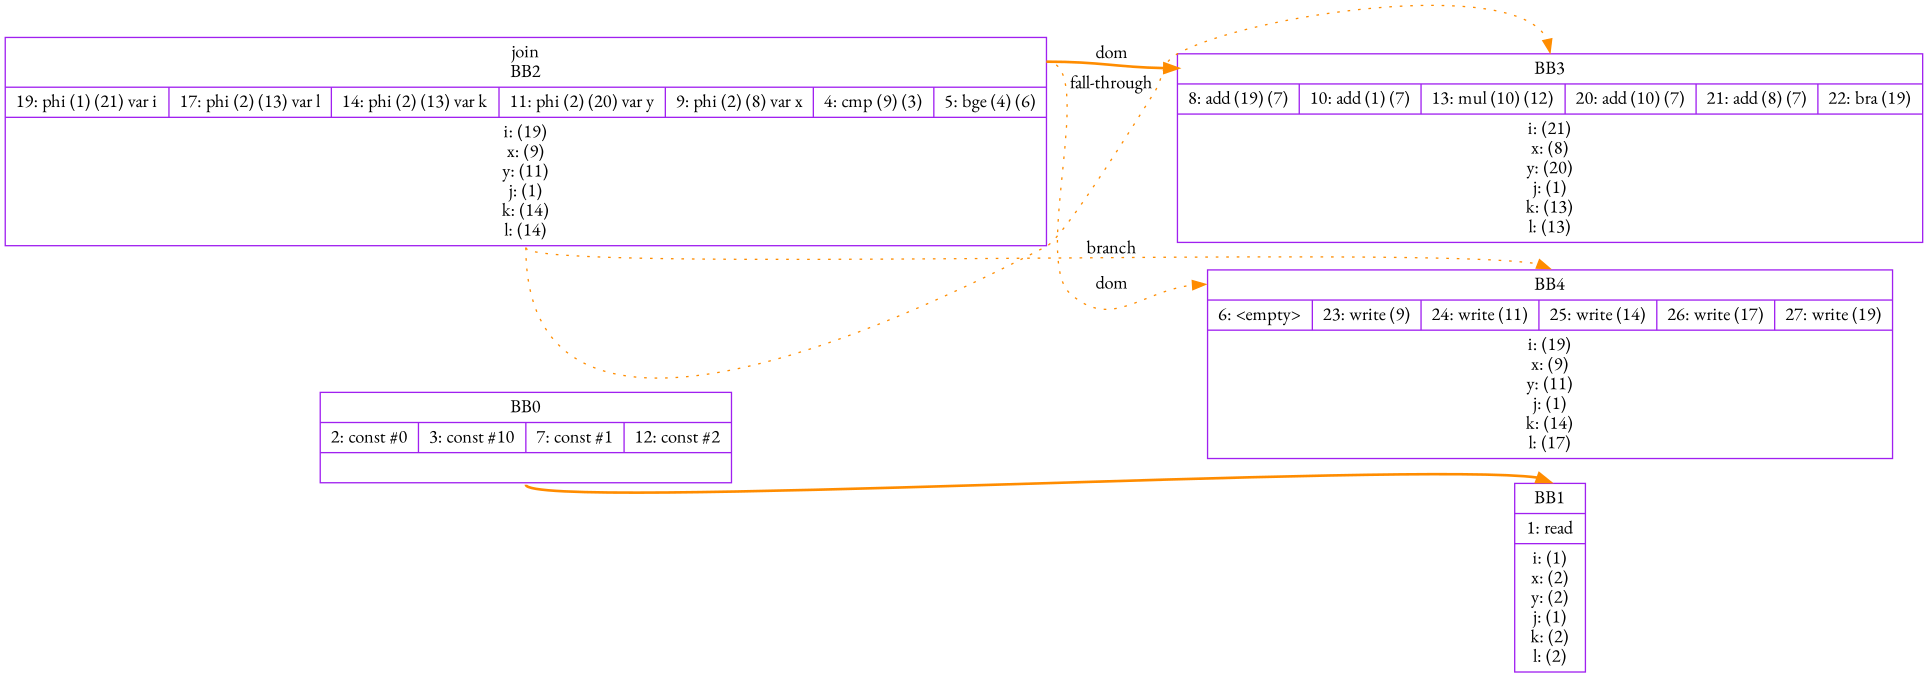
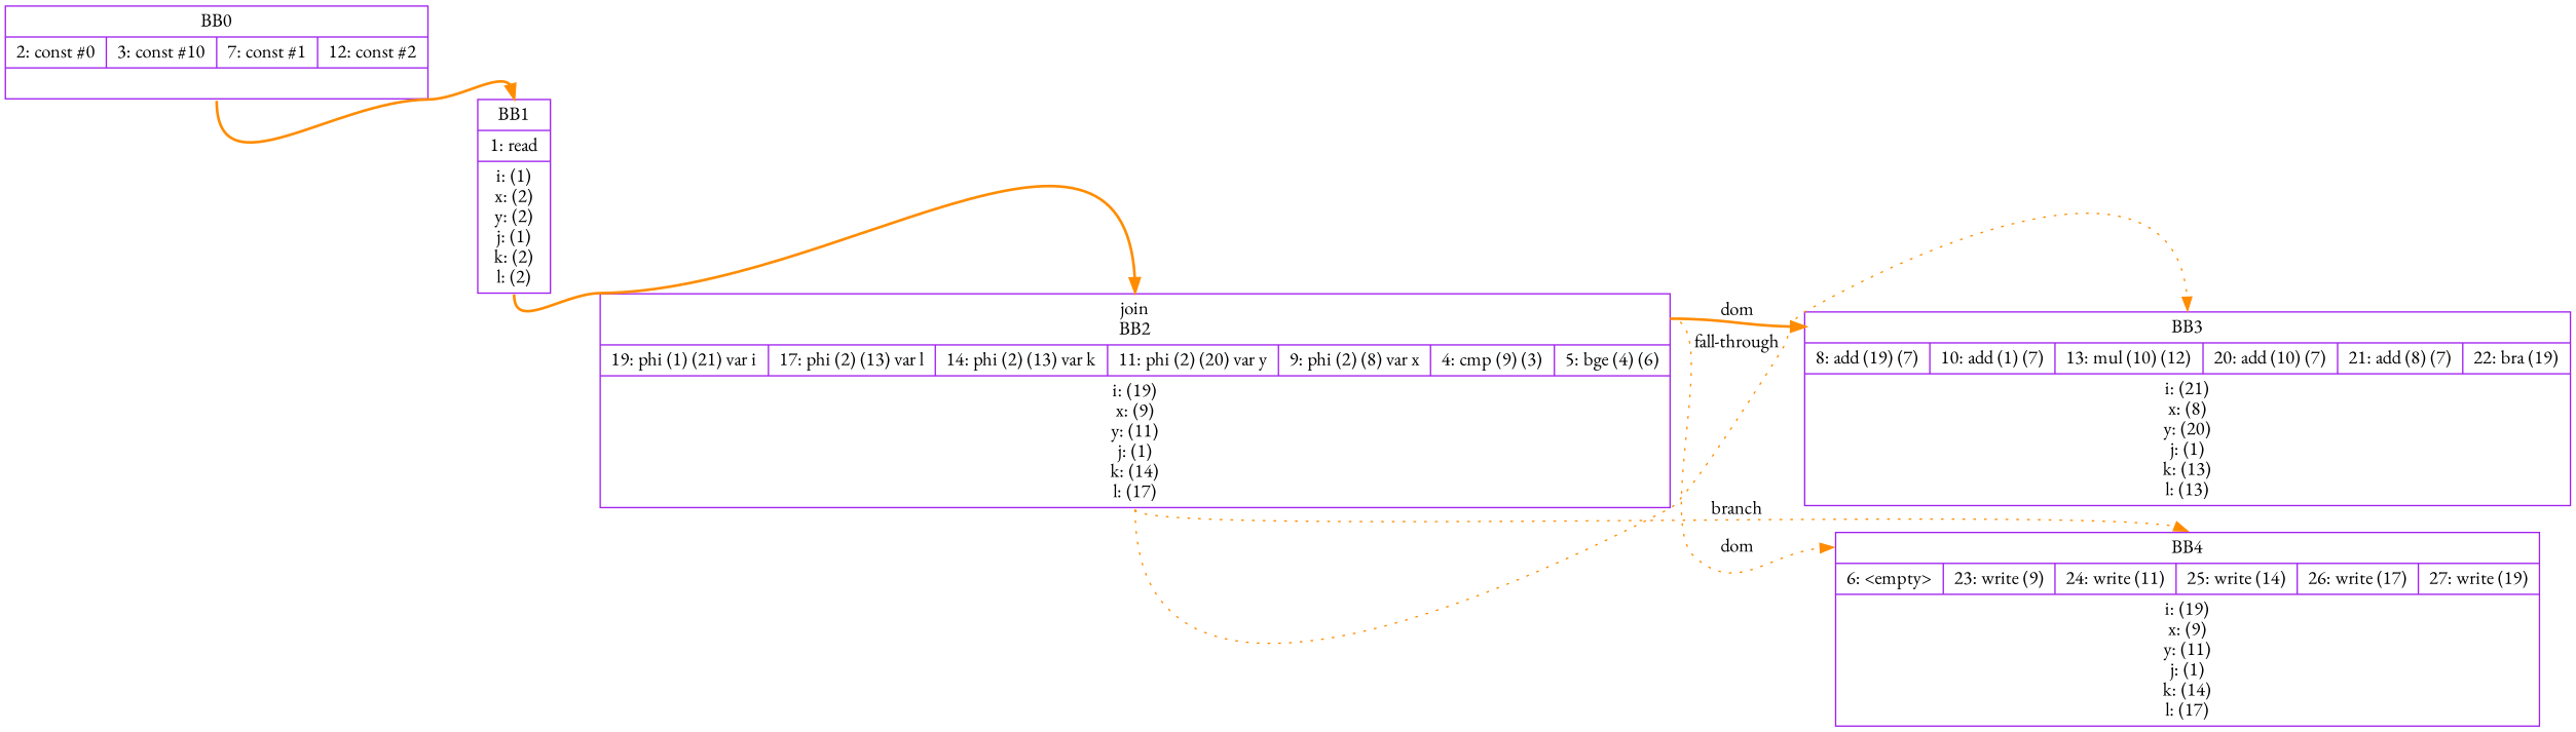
  digraph {
    fontname="EB Garamond"
    rankdir=LR
    node [color=purple fontname="EB Garamond" shape=record]
    edge [color=darkorange fontname="EB Garamond" headport=n style=bold tailport=s]
    n1 [label="<b>BB0|{2: const #0|3: const #10|7: const #1|12: const #2}|"]
    n2 [label="<b>BB1|{1: read}|i: (1)\nx: (2)\ny: (2)\nj: (1)\nk: (2)\nl: (2)\n"]
-   n3 [label="<b>join\nBB2|{19: phi (1) (21) var i|17: phi (2) (13) var l|14: phi (2) (13) var k|11: phi (2) (20) var y|9: phi (2) (8) var x|4: cmp (9) (3)|5: bge (4) (6)}|i: (19)\nx: (9)\ny: (11)\nj: (1)\nk: (14)\nl: (14)\n"]
+   n3 [label="<b>join\nBB2|{19: phi (1) (21) var i|17: phi (2) (13) var l|14: phi (2) (13) var k|11: phi (2) (20) var y|9: phi (2) (8) var x|4: cmp (9) (3)|5: bge (4) (6)}|i: (19)\nx: (9)\ny: (11)\nj: (1)\nk: (14)\nl: (17)\n"]
    n4 [label="<b>BB3|{8: add (19) (7)|10: add (1) (7)|13: mul (10) (12)|20: add (10) (7)|21: add (8) (7)|22: bra (19)}|i: (21)\nx: (8)\ny: (20)\nj: (1)\nk: (13)\nl: (13)\n"]
    n5 [label="<b>BB4|{6: \<empty\>|23: write (9)|24: write (11)|25: write (14)|26: write (17)|27: write (19)}|i: (19)\nx: (9)\ny: (11)\nj: (1)\nk: (14)\nl: (17)\n"]
    n1 -> n2
+   n2 -> n3
    n3 -> n4 [headport=b label=dom tailport=b]
    n3 -> n4 [label="fall-through" style=dotted]
    n3 -> n5 [headport=b label=dom style=dotted tailport=b]
    n3 -> n5 [label=branch style=dotted]
  }
